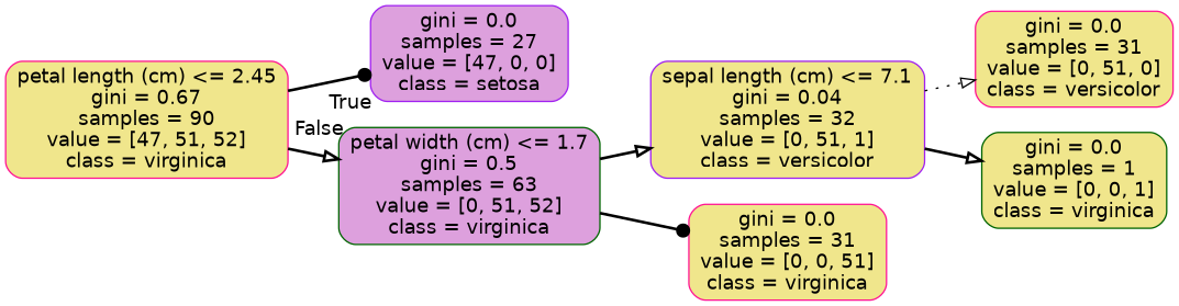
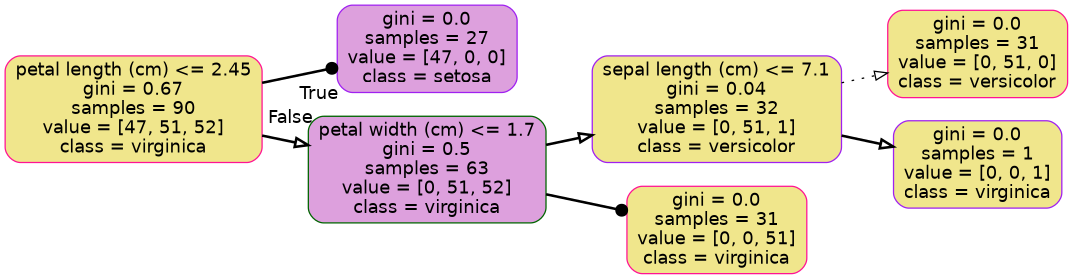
  digraph {
    rankdir=LR
    node [color=deeppink fillcolor=khaki fontname=helvetica shape=box style="filled, rounded"]
    edge [fontname=helvetica style=bold arrowhead=onormal]
    n1 [label="petal length (cm) <= 2.45\ngini = 0.67\nsamples = 90\nvalue = [47, 51, 52]\nclass = virginica"]
    n2 [color=purple fillcolor=plum label="gini = 0.0\nsamples = 27\nvalue = [47, 0, 0]\nclass = setosa"]
    n3 [color=darkgreen fillcolor=plum label="petal width (cm) <= 1.7\ngini = 0.5\nsamples = 63\nvalue = [0, 51, 52]\nclass = virginica"]
    n4 [color=purple label="sepal length (cm) <= 7.1\ngini = 0.04\nsamples = 32\nvalue = [0, 51, 1]\nclass = versicolor"]
    n5 [label="gini = 0.0\nsamples = 31\nvalue = [0, 0, 51]\nclass = virginica"]
    n6 [label="gini = 0.0\nsamples = 31\nvalue = [0, 51, 0]\nclass = versicolor"]
-   n7 [color=darkgreen label="gini = 0.0\nsamples = 1\nvalue = [0, 0, 1]\nclass = virginica"]
+   n7 [color=purple label="gini = 0.0\nsamples = 1\nvalue = [0, 0, 1]\nclass = virginica"]
    n1 -> n2 [headlabel=True labelangle=45 labeldistance=2.5 arrowhead=dot]
    n1 -> n3 [headlabel=False labelangle=-45 labeldistance=2.5]
    n3 -> n4
    n3 -> n5 [arrowhead=dot]
    n4 -> n6 [style=dotted]
    n4 -> n7
  }
